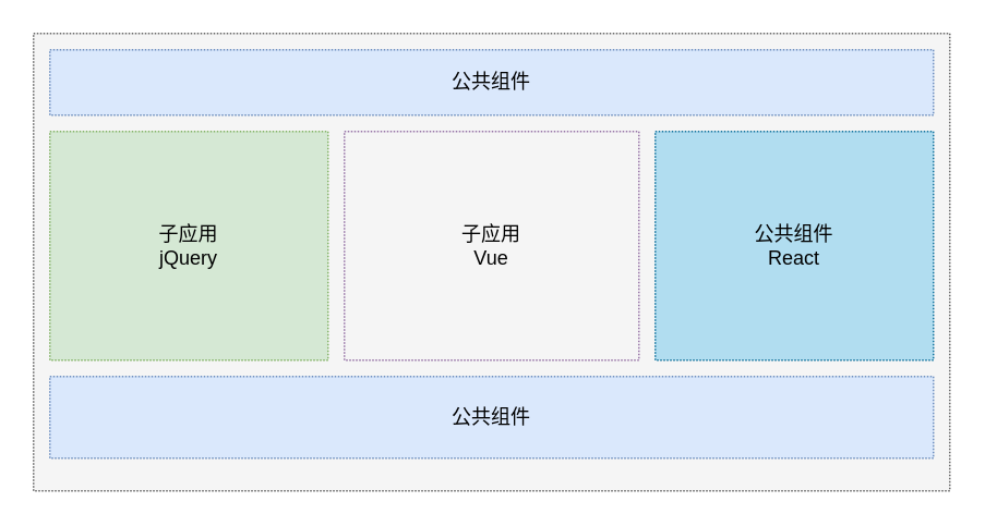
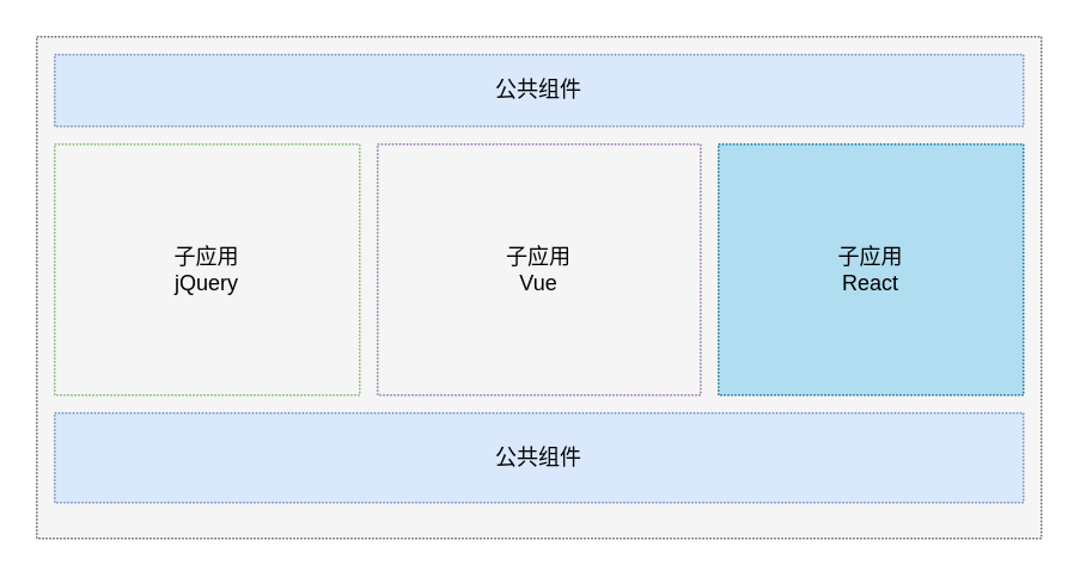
  <mxCell id="0" />
  <mxCell id="1" parent="0" />
  <mxCell id="2" value="" style="rounded=0;whiteSpace=wrap;html=1;dashed=1;dashPattern=1 1;fillColor=#f5f5f5;strokeColor=#666666;fontColor=#333333;" vertex="1" parent="1"><mxGeometry x="20" y="20" width="560" height="280" as="geometry" /></mxCell>
  <mxCell id="3" value="公共组件" style="rounded=0;whiteSpace=wrap;html=1;dashed=1;dashPattern=1 1;fillColor=#dae8fc;strokeColor=#6c8ebf;" vertex="1" parent="1"><mxGeometry x="30" y="30" width="540" height="40" as="geometry" /></mxCell>
  <mxCell id="4" value="公共组件" style="rounded=0;whiteSpace=wrap;html=1;dashed=1;dashPattern=1 1;fillColor=#dae8fc;strokeColor=#6c8ebf;" vertex="1" parent="1"><mxGeometry x="30" y="230" width="540" height="50" as="geometry" /></mxCell>
- <mxCell id="5" value="子应用&lt;br&gt;jQuery" style="rounded=0;whiteSpace=wrap;html=1;dashed=1;dashPattern=1 1;fillColor=#d5e8d4;strokeColor=#82b366;" vertex="1" parent="1"><mxGeometry x="30" y="80" width="170" height="140" as="geometry" /></mxCell>
+ <mxCell id="5" value="子应用&lt;br&gt;jQuery" style="rounded=0;whiteSpace=wrap;html=1;dashed=1;dashPattern=1 1;fillColor=#f5f5f5;strokeColor=#82b366;" vertex="1" parent="1"><mxGeometry x="30" y="80" width="170" height="140" as="geometry" /></mxCell>
  <mxCell id="6" value="子应用&lt;br&gt;Vue" style="rounded=0;whiteSpace=wrap;html=1;dashed=1;dashPattern=1 1;fillColor=#f5f5f5;strokeColor=#9673a6;" vertex="1" parent="1"><mxGeometry x="210" y="80" width="180" height="140" as="geometry" /></mxCell>
- <mxCell id="7" value="公共组件&lt;br&gt;React" style="rounded=0;whiteSpace=wrap;html=1;dashed=1;dashPattern=1 1;fillColor=#b1ddf0;strokeColor=#10739e;" vertex="1" parent="1"><mxGeometry x="400" y="80" width="170" height="140" as="geometry" /></mxCell>
+ <mxCell id="7" value="子应用&lt;br&gt;React" style="rounded=0;whiteSpace=wrap;html=1;dashed=1;dashPattern=1 1;fillColor=#b1ddf0;strokeColor=#10739e;" vertex="1" parent="1"><mxGeometry x="400" y="80" width="170" height="140" as="geometry" /></mxCell>
